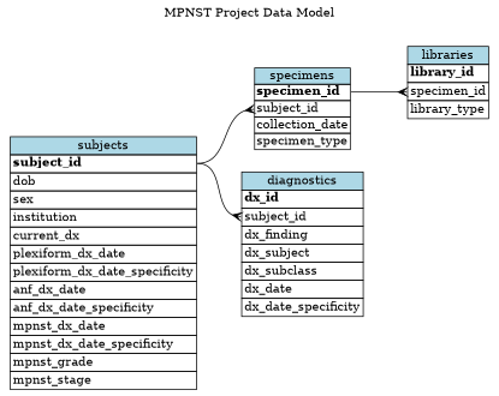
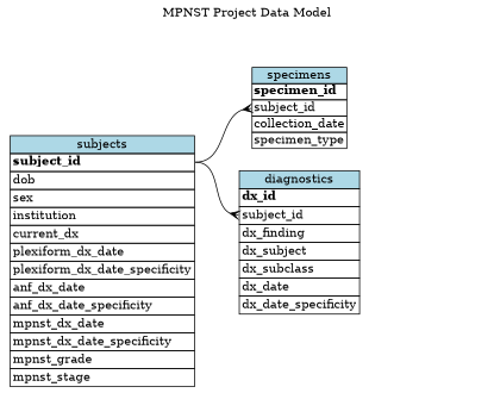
  digraph {
    label="MPNST Project Data Model"
    labelloc=top
    rankdir=LR
    node [shape=plaintext]
    edge [arrowhead=crow arrowtail=none dir=both headport=b tailport=a]
    n1 [label=<             <table border="0" cellborder="1" cellspacing="0">                 <tr><td bgcolor="lightblue">subjects</td></tr>                 <tr><td PORT="a" align="left"><b>subject_id</b></td></tr>                 <tr><td align="left">dob</td></tr>                 <tr><td align="left">sex</td></tr>                 <tr><td align="left">institution</td></tr>                                 <tr><td align="left">current_dx</td></tr>                                 <tr><td align="left">plexiform_dx_date</td></tr>                                 <tr><td align="left">plexiform_dx_date_specificity</td></tr>                                 <tr><td align="left">anf_dx_date</td></tr>                                 <tr><td align="left">anf_dx_date_specificity</td></tr>                                 <tr><td align="left">mpnst_dx_date</td></tr>                                 <tr><td align="left">mpnst_dx_date_specificity</td></tr>                                 <tr><td align="left">mpnst_grade</td></tr>                                 <tr><td align="left">mpnst_stage</td></tr>                             </table>         >]
    n2 [label=<             <table border="0" cellborder="1" cellspacing="0" cellpadding="1">                 <tr><td bgcolor="lightblue">specimens</td></tr>                 <tr><td PORT="a" align="left"><b>specimen_id</b></td></tr>                 <tr><td PORT="b" align="left">subject_id</td></tr>                 <tr><td align="left">collection_date</td></tr>                 <tr><td align="left">specimen_type</td></tr>             </table>         >]
    n3 [label=<             <table border="0" cellborder="1" cellspacing="0">                 <tr><td bgcolor="lightblue">diagnostics</td></tr>                 <tr><td align="left"><b>dx_id</b></td></tr>                 <tr><td PORT="b" align="left">subject_id</td></tr>                 <tr><td align="left">dx_finding</td></tr>                 <tr><td align="left">dx_subject</td></tr>                 <tr><td align="left">dx_subclass</td></tr>                 <tr><td align="left">dx_date</td></tr>                 <tr><td align="left">dx_date_specificity</td></tr>             </table>         >]
-   n4 [label=<             <table border="0" cellborder="1" cellspacing="0">                 <tr><td bgcolor="lightblue">libraries</td></tr>                 <tr><td align="left"><b>library_id</b></td></tr>                 <tr><td PORT="b" align="left">specimen_id</td></tr>                 <tr><td align="left">library_type</td></tr>             </table>         >]
    n1 -> n2
    n1 -> n3
-   n2 -> n4
  }
